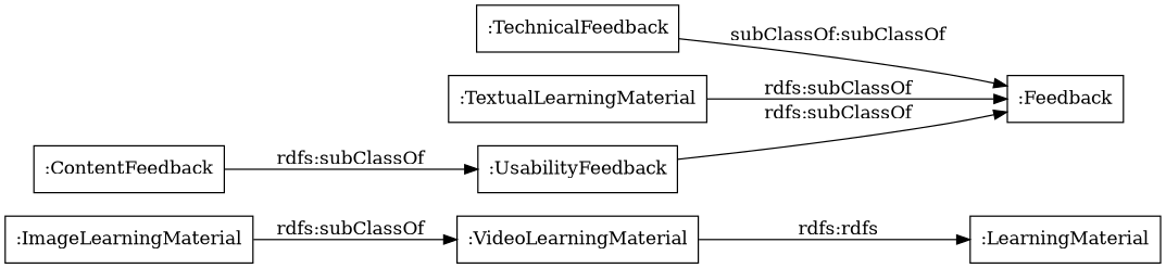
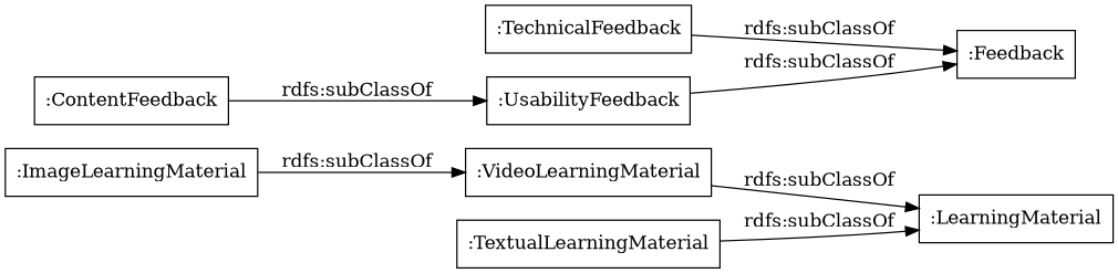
  digraph {
    rankdir=LR
    node [color=black shape=rectangle]
    ":ImageLearningMaterial"
    ":VideoLearningMaterial"
    ":UsabilityFeedback"
    ":Feedback"
    ":TechnicalFeedback"
    ":LearningMaterial"
    ":ContentFeedback"
    ":TextualLearningMaterial"
    ":ImageLearningMaterial" -> ":VideoLearningMaterial" [label="rdfs:subClassOf"]
-   ":VideoLearningMaterial" -> ":LearningMaterial" [label="rdfs:rdfs"]
+   ":VideoLearningMaterial" -> ":LearningMaterial" [label="rdfs:subClassOf"]
    ":UsabilityFeedback" -> ":Feedback" [label="rdfs:subClassOf"]
-   ":TechnicalFeedback" -> ":Feedback" [label="subClassOf:subClassOf"]
+   ":TechnicalFeedback" -> ":Feedback" [label="rdfs:subClassOf"]
    ":ContentFeedback" -> ":UsabilityFeedback" [label="rdfs:subClassOf"]
-   ":TextualLearningMaterial" -> ":Feedback" [label="rdfs:subClassOf"]
+   ":TextualLearningMaterial" -> ":LearningMaterial" [label="rdfs:subClassOf"]
  }
